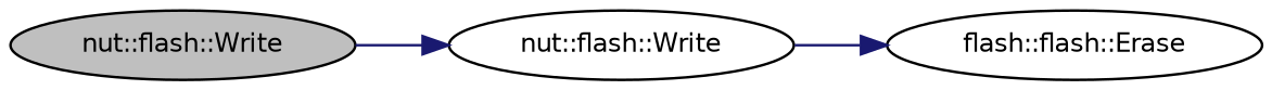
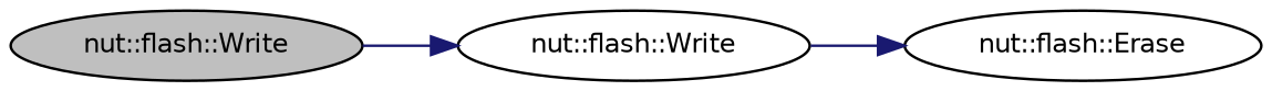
  digraph {
    rankdir=LR
    node [color=black fillcolor=white fontname=Helvetica fontsize=10 shape=ellipse style=filled]
    edge [color=midnightblue fontname=Helvetica fontsize=10 labelfontname=Helvetica labelfontsize=10 style=solid arrowhead=normal]
    n1 [fillcolor=grey75 fontcolor=black height=0.2 label="nut::flash::Write" width=0.4]
    n2 [height=0.2 label="nut::flash::Write" width=0.4]
-   n3 [height=0.2 label="flash::flash::Erase" width=0.4]
+   n3 [height=0.2 label="nut::flash::Erase" width=0.4]
    n1 -> n2
    n2 -> n3
  }
